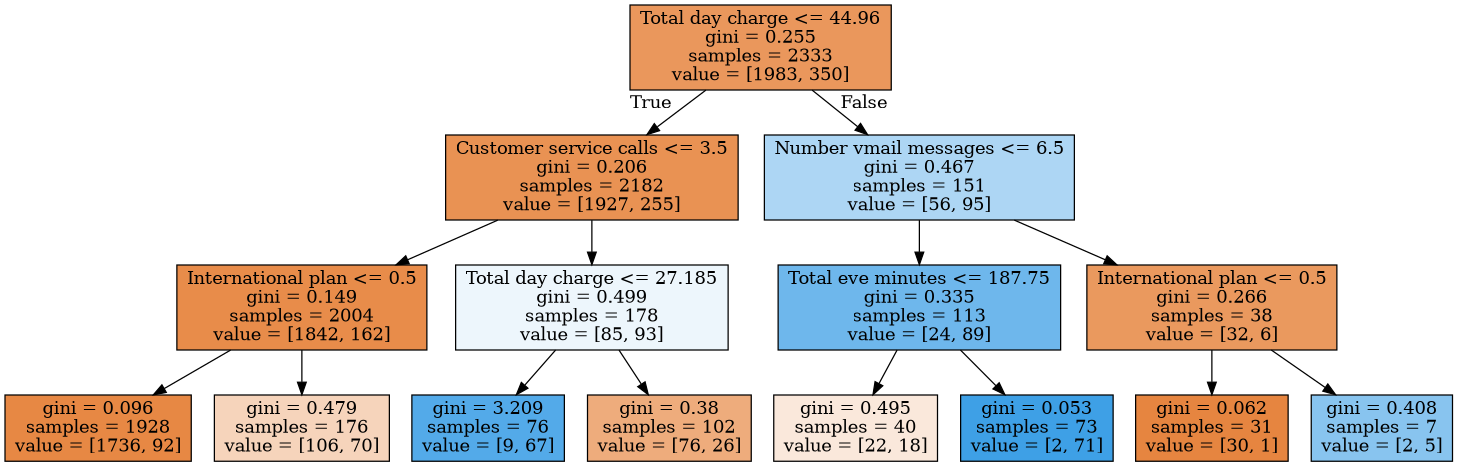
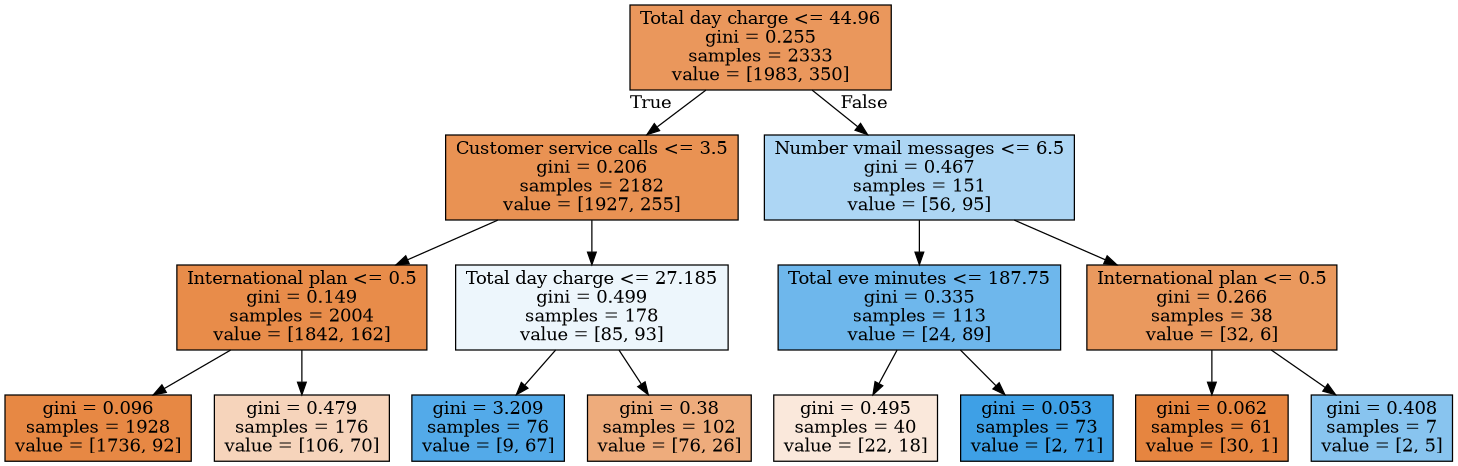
  digraph {
    node [color=black shape=box style=filled]
    n1 [fillcolor="#e58139d2" label="Total day charge <= 44.96\ngini = 0.255\nsamples = 2333\nvalue = [1983, 350]"]
    n2 [fillcolor="#e58139dd" label="Customer service calls <= 3.5\ngini = 0.206\nsamples = 2182\nvalue = [1927, 255]"]
    n3 [fillcolor="#399de569" label="Number vmail messages <= 6.5\ngini = 0.467\nsamples = 151\nvalue = [56, 95]"]
    n4 [fillcolor="#e58139e9" label="International plan <= 0.5\ngini = 0.149\nsamples = 2004\nvalue = [1842, 162]"]
    n5 [fillcolor="#399de516" label="Total day charge <= 27.185\ngini = 0.499\nsamples = 178\nvalue = [85, 93]"]
    n6 [fillcolor="#399de5ba" label="Total eve minutes <= 187.75\ngini = 0.335\nsamples = 113\nvalue = [24, 89]"]
    n7 [fillcolor="#e58139cf" label="International plan <= 0.5\ngini = 0.266\nsamples = 38\nvalue = [32, 6]"]
    n8 [fillcolor="#e58139f1" label="gini = 0.096\nsamples = 1928\nvalue = [1736, 92]"]
    n9 [fillcolor="#e5813957" label="gini = 0.479\nsamples = 176\nvalue = [106, 70]"]
    n10 [fillcolor="#399de5dd" label="gini = 3.209\nsamples = 76\nvalue = [9, 67]"]
    n11 [fillcolor="#e58139a8" label="gini = 0.38\nsamples = 102\nvalue = [76, 26]"]
    n12 [fillcolor="#e581392e" label="gini = 0.495\nsamples = 40\nvalue = [22, 18]"]
    n13 [fillcolor="#399de5f8" label="gini = 0.053\nsamples = 73\nvalue = [2, 71]"]
-   n14 [fillcolor="#e58139f6" label="gini = 0.062\nsamples = 31\nvalue = [30, 1]"]
+   n14 [fillcolor="#e58139f6" label="gini = 0.062\nsamples = 61\nvalue = [30, 1]"]
    n15 [fillcolor="#399de599" label="gini = 0.408\nsamples = 7\nvalue = [2, 5]"]
    n1 -> n2 [headlabel=True labelangle=45 labeldistance=2.5]
    n1 -> n3 [headlabel=False labelangle=-45 labeldistance=2.5]
    n2 -> n4
    n2 -> n5
    n3 -> n6
    n3 -> n7
    n4 -> n8
    n4 -> n9
    n5 -> n10
    n5 -> n11
    n6 -> n12
    n6 -> n13
    n7 -> n14
    n7 -> n15
  }
